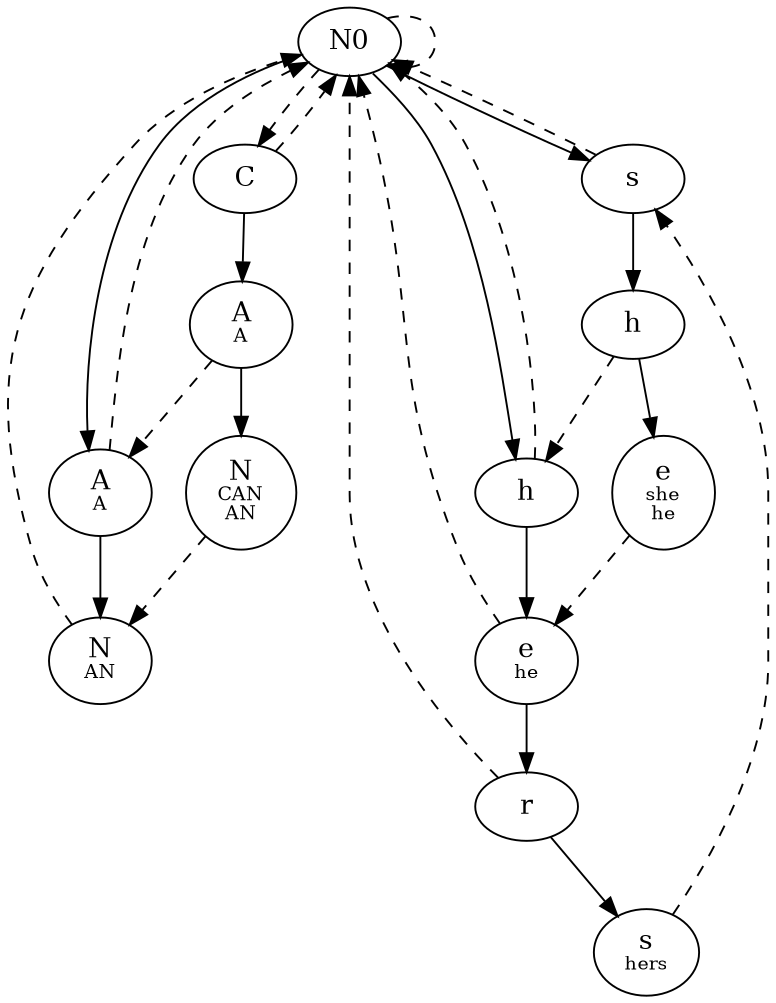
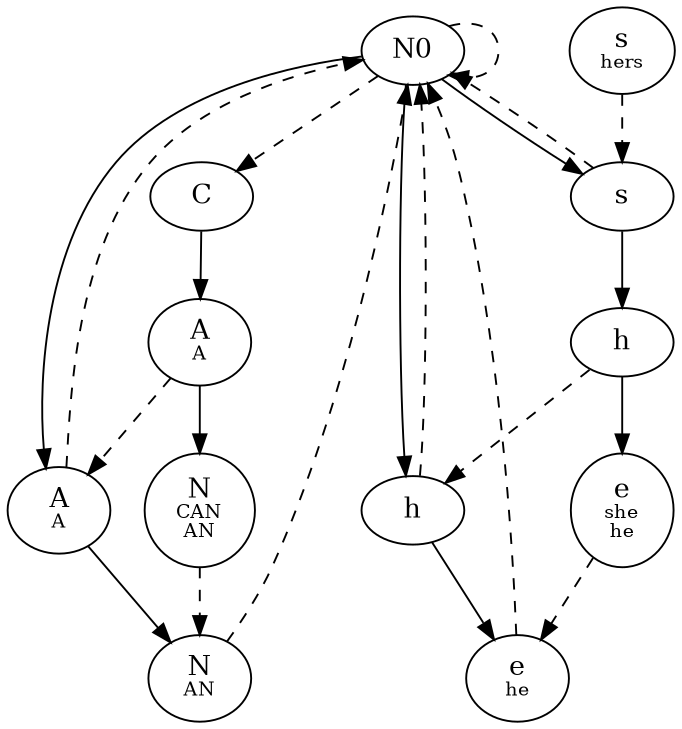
  digraph {
    edge [style=dashed]
    N0
    n2 [label=<C>]
    n3 [label=<A<font point-size="10"><br/>A</font>>]
    n4 [label=<s>]
    n5 [label=<h>]
    n6 [label=<A<font point-size="10"><br/>A</font>>]
    n7 [label=<N<font point-size="10"><br/>AN</font>>]
    n8 [label=<h>]
    n9 [label=<e<font point-size="10"><br/>he</font>>]
    n10 [label=<N<font point-size="10"><br/>CAN<br/>AN</font>>]
    n11 [label=<e<font point-size="10"><br/>she<br/>he</font>>]
-   n12 [label=<r>]
    n13 [label=<s<font point-size="10"><br/>hers</font>>]
    N0 -> N0
    N0 -> n2
    N0 -> n3 [style=solid]
    N0 -> n4 [style=solid]
    N0 -> n5 [style=solid]
-   n2 -> N0
    n2 -> n6 [style=solid]
    n3 -> N0
    n3 -> n7 [style=solid]
    n4 -> N0
    n4 -> n8 [style=solid]
    n5 -> N0
    n5 -> n9 [style=solid]
    n6 -> n3
    n6 -> n10 [style=solid]
    n7 -> N0
    n8 -> n5
    n8 -> n11 [style=solid]
    n9 -> N0
-   n9 -> n12 [style=solid]
    n10 -> n7
    n11 -> n9
-   n12 -> N0
-   n12 -> n13 [style=solid]
    n13 -> n4
  }
